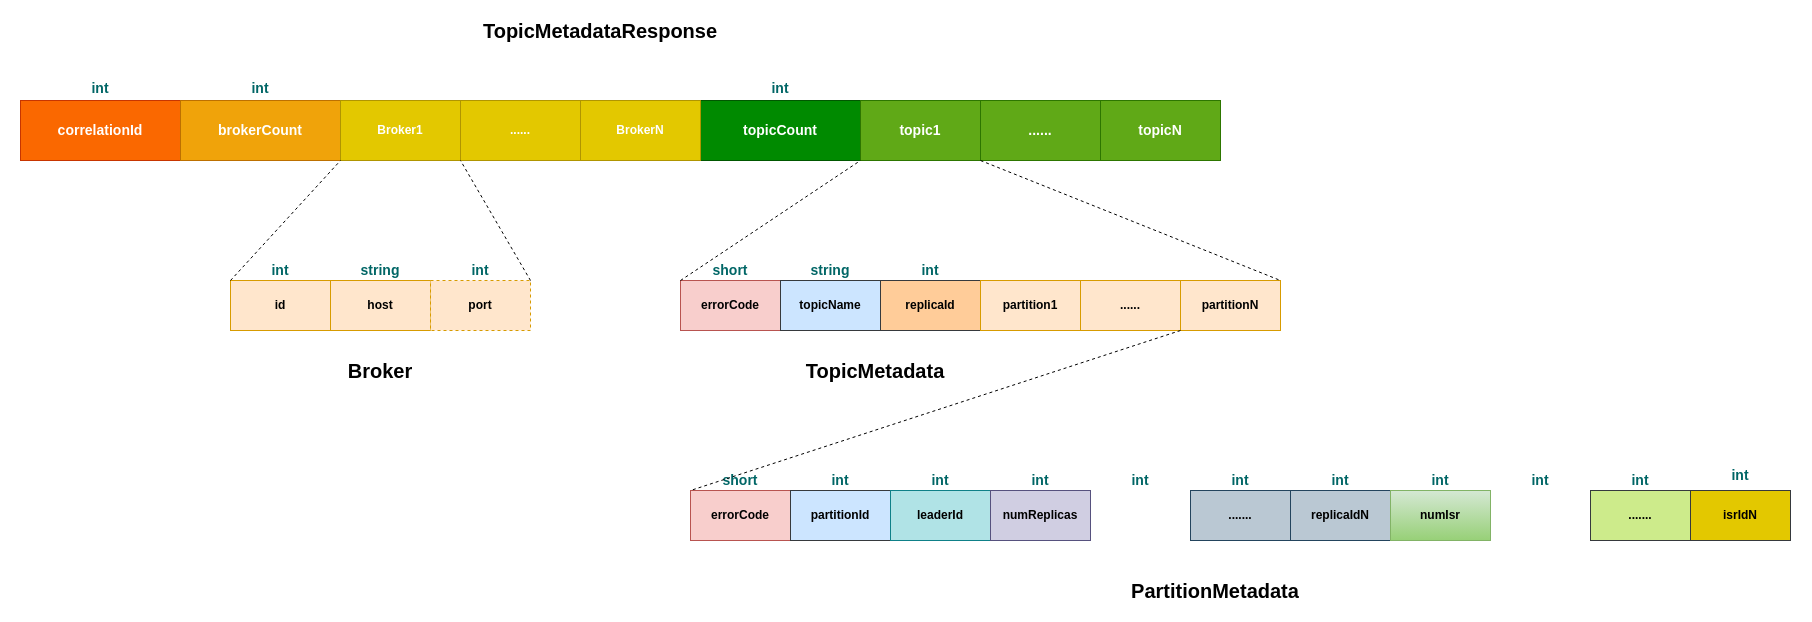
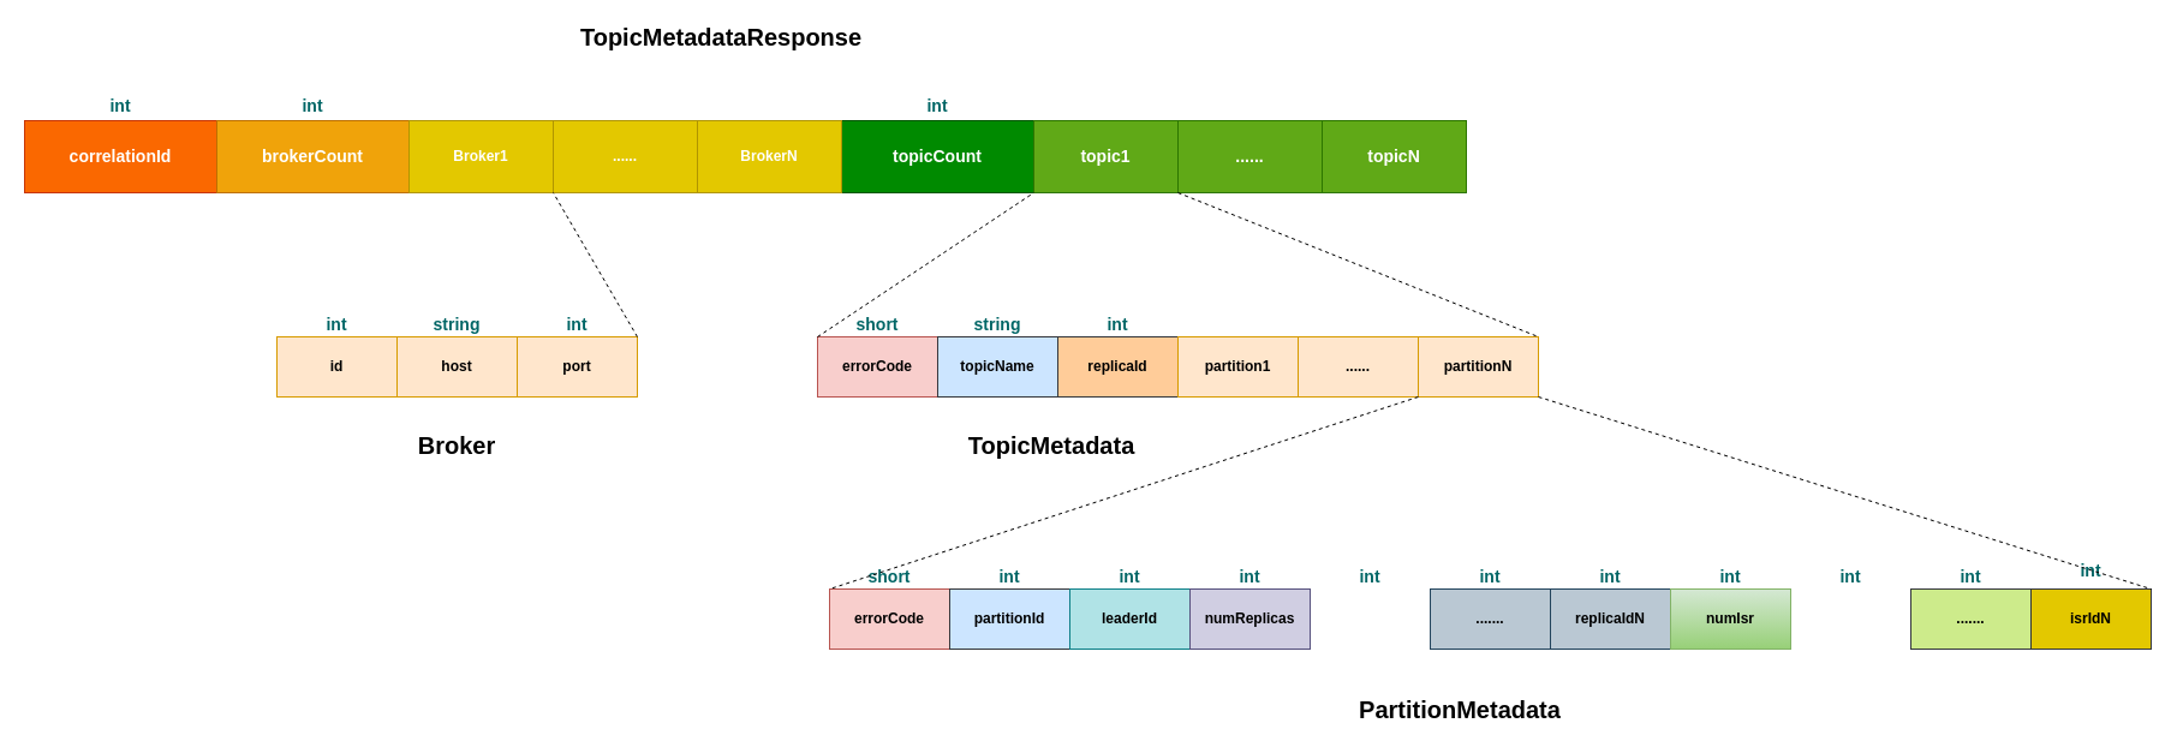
  <mxCell id="0" />
  <mxCell id="1" parent="0" />
  <mxCell id="2" value="correlationId" style="rounded=0;whiteSpace=wrap;html=1;fontSize=14;fillColor=#fa6800;strokeColor=#C73500;fontColor=#ffffff;fontStyle=1" vertex="1" parent="1"><mxGeometry x="20" y="100" width="160" height="60" as="geometry" /></mxCell>
  <mxCell id="3" value="brokerCount" style="rounded=0;whiteSpace=wrap;html=1;fontSize=14;fillColor=#f0a30a;strokeColor=#BD7000;fontColor=#ffffff;fontStyle=1" vertex="1" parent="1"><mxGeometry x="180" y="100" width="160" height="60" as="geometry" /></mxCell>
  <mxCell id="4" value="topicCount" style="rounded=0;whiteSpace=wrap;html=1;fontSize=14;fillColor=#008a00;strokeColor=#005700;fontColor=#ffffff;fontStyle=1" vertex="1" parent="1"><mxGeometry x="700" y="100" width="160" height="60" as="geometry" /></mxCell>
  <mxCell id="5" value="topic1" style="rounded=0;whiteSpace=wrap;html=1;fontSize=14;fillColor=#60a917;strokeColor=#2D7600;fontColor=#ffffff;fontStyle=1" vertex="1" parent="1"><mxGeometry x="860" y="100" width="120" height="60" as="geometry" /></mxCell>
  <mxCell id="6" value="......" style="rounded=0;whiteSpace=wrap;html=1;fontSize=14;fillColor=#60a917;strokeColor=#2D7600;fontColor=#ffffff;fontStyle=1" vertex="1" parent="1"><mxGeometry x="980" y="100" width="120" height="60" as="geometry" /></mxCell>
  <mxCell id="7" value="topicN" style="rounded=0;whiteSpace=wrap;html=1;fontSize=14;fillColor=#60a917;strokeColor=#2D7600;fontColor=#ffffff;fontStyle=1" vertex="1" parent="1"><mxGeometry x="1100" y="100" width="120" height="60" as="geometry" /></mxCell>
  <mxCell id="8" value="int" style="text;html=1;strokeColor=none;fillColor=none;align=center;verticalAlign=middle;whiteSpace=wrap;rounded=0;fontSize=14;fontStyle=1;fontColor=#006666;" vertex="1" parent="1"><mxGeometry x="80" y="78" width="40" height="20" as="geometry" /></mxCell>
  <mxCell id="9" value="int" style="text;html=1;strokeColor=none;fillColor=none;align=center;verticalAlign=middle;whiteSpace=wrap;rounded=0;fontSize=14;fontStyle=1;fontColor=#006666;" vertex="1" parent="1"><mxGeometry x="760" y="78" width="40" height="20" as="geometry" /></mxCell>
  <mxCell id="10" value="int" style="text;html=1;strokeColor=none;fillColor=none;align=center;verticalAlign=middle;whiteSpace=wrap;rounded=0;fontSize=14;fontStyle=1;fontColor=#006666;" vertex="1" parent="1"><mxGeometry x="240" y="78" width="40" height="20" as="geometry" /></mxCell>
  <mxCell id="11" value="string" style="text;html=1;strokeColor=none;fillColor=none;align=center;verticalAlign=middle;whiteSpace=wrap;rounded=0;fontSize=14;fontStyle=1;fontColor=#006666;" vertex="1" parent="1"><mxGeometry x="360" y="260" width="40" height="20" as="geometry" /></mxCell>
  <mxCell id="12" value="Broker1" style="rounded=0;whiteSpace=wrap;html=1;fillColor=#e3c800;strokeColor=#B09500;fontColor=#ffffff;fontStyle=1" vertex="1" parent="1"><mxGeometry x="340" y="100" width="120" height="60" as="geometry" /></mxCell>
  <mxCell id="13" value="......" style="rounded=0;whiteSpace=wrap;html=1;fillColor=#e3c800;strokeColor=#B09500;fontColor=#ffffff;fontStyle=1" vertex="1" parent="1"><mxGeometry x="460" y="100" width="120" height="60" as="geometry" /></mxCell>
  <mxCell id="14" value="BrokerN" style="rounded=0;whiteSpace=wrap;html=1;fillColor=#e3c800;strokeColor=#B09500;fontColor=#ffffff;fontStyle=1" vertex="1" parent="1"><mxGeometry x="580" y="100" width="120" height="60" as="geometry" /></mxCell>
  <mxCell id="15" value="id" style="rounded=0;whiteSpace=wrap;html=1;fillColor=#ffe6cc;strokeColor=#d79b00;fontStyle=1" vertex="1" parent="1"><mxGeometry x="230" y="280" width="100" height="50" as="geometry" /></mxCell>
  <mxCell id="16" value="host" style="rounded=0;whiteSpace=wrap;html=1;fillColor=#ffe6cc;strokeColor=#d79b00;fontStyle=1" vertex="1" parent="1"><mxGeometry x="330" y="280" width="100" height="50" as="geometry" /></mxCell>
- <mxCell id="17" value="port" style="rounded=0;whiteSpace=wrap;html=1;fillColor=#ffe6cc;strokeColor=#d79b00;fontStyle=1;dashed=1;" vertex="1" parent="1"><mxGeometry x="430" y="280" width="100" height="50" as="geometry" /></mxCell>
+ <mxCell id="17" value="port" style="rounded=0;whiteSpace=wrap;html=1;fillColor=#ffe6cc;strokeColor=#d79b00;fontStyle=1" vertex="1" parent="1"><mxGeometry x="430" y="280" width="100" height="50" as="geometry" /></mxCell>
  <mxCell id="18" value="errorCode" style="rounded=0;whiteSpace=wrap;html=1;fillColor=#f8cecc;strokeColor=#b85450;fontStyle=1" vertex="1" parent="1"><mxGeometry x="680" y="280" width="100" height="50" as="geometry" /></mxCell>
  <mxCell id="19" value="topicName" style="rounded=0;whiteSpace=wrap;html=1;fillColor=#cce5ff;strokeColor=#36393d;fontStyle=1" vertex="1" parent="1"><mxGeometry x="780" y="280" width="100" height="50" as="geometry" /></mxCell>
  <mxCell id="20" value="replicaId" style="rounded=0;whiteSpace=wrap;html=1;fillColor=#ffcc99;strokeColor=#36393d;fontStyle=1" vertex="1" parent="1"><mxGeometry x="880" y="280" width="100" height="50" as="geometry" /></mxCell>
  <mxCell id="21" value="partition1" style="rounded=0;whiteSpace=wrap;html=1;fillColor=#ffe6cc;strokeColor=#d79b00;fontStyle=1" vertex="1" parent="1"><mxGeometry x="980" y="280" width="100" height="50" as="geometry" /></mxCell>
  <mxCell id="22" value="......" style="rounded=0;whiteSpace=wrap;html=1;fillColor=#ffe6cc;strokeColor=#d79b00;fontStyle=1" vertex="1" parent="1"><mxGeometry x="1080" y="280" width="100" height="50" as="geometry" /></mxCell>
  <mxCell id="23" value="partitionN" style="rounded=0;whiteSpace=wrap;html=1;fillColor=#ffe6cc;strokeColor=#d79b00;fontStyle=1" vertex="1" parent="1"><mxGeometry x="1180" y="280" width="100" height="50" as="geometry" /></mxCell>
  <mxCell id="24" value="int" style="text;html=1;strokeColor=none;fillColor=none;align=center;verticalAlign=middle;whiteSpace=wrap;rounded=0;fontSize=14;fontStyle=1;fontColor=#006666;" vertex="1" parent="1"><mxGeometry x="910" y="260" width="40" height="20" as="geometry" /></mxCell>
  <mxCell id="25" value="short" style="text;html=1;strokeColor=none;fillColor=none;align=center;verticalAlign=middle;whiteSpace=wrap;rounded=0;fontSize=14;fontStyle=1;fontColor=#006666;" vertex="1" parent="1"><mxGeometry x="710" y="260" width="40" height="20" as="geometry" /></mxCell>
  <mxCell id="26" value="string" style="text;html=1;strokeColor=none;fillColor=none;align=center;verticalAlign=middle;whiteSpace=wrap;rounded=0;fontSize=14;fontStyle=1;fontColor=#006666;" vertex="1" parent="1"><mxGeometry x="810" y="260" width="40" height="20" as="geometry" /></mxCell>
  <mxCell id="27" value="int" style="text;html=1;strokeColor=none;fillColor=none;align=center;verticalAlign=middle;whiteSpace=wrap;rounded=0;fontSize=14;fontStyle=1;fontColor=#006666;" vertex="1" parent="1"><mxGeometry x="260" y="260" width="40" height="20" as="geometry" /></mxCell>
  <mxCell id="28" value="int" style="text;html=1;strokeColor=none;fillColor=none;align=center;verticalAlign=middle;whiteSpace=wrap;rounded=0;fontSize=14;fontStyle=1;fontColor=#006666;" vertex="1" parent="1"><mxGeometry x="460" y="260" width="40" height="20" as="geometry" /></mxCell>
- <mxCell id="29" value="" style="endArrow=none;dashed=1;html=1;exitX=0;exitY=0;exitDx=0;exitDy=0;entryX=0;entryY=1;entryDx=0;entryDy=0;" edge="1" parent="1" source="15" target="12"><mxGeometry width="50" height="50" relative="1" as="geometry"><mxPoint x="840" y="200" as="sourcePoint" /><mxPoint x="890" y="150" as="targetPoint" /></mxGeometry></mxCell>
  <mxCell id="30" value="" style="endArrow=none;dashed=1;html=1;exitX=1;exitY=0;exitDx=0;exitDy=0;entryX=0;entryY=1;entryDx=0;entryDy=0;" edge="1" parent="1" source="17" target="13"><mxGeometry width="50" height="50" relative="1" as="geometry"><mxPoint x="240" y="290" as="sourcePoint" /><mxPoint x="350" y="170" as="targetPoint" /></mxGeometry></mxCell>
  <mxCell id="31" value="Broker" style="text;html=1;strokeColor=none;fillColor=none;align=center;verticalAlign=middle;whiteSpace=wrap;rounded=0;fontSize=20;fontStyle=1" vertex="1" parent="1"><mxGeometry x="335" y="360" width="90" height="20" as="geometry" /></mxCell>
  <mxCell id="32" value="errorCode" style="rounded=0;whiteSpace=wrap;html=1;fontStyle=1;fillColor=#f8cecc;strokeColor=#b85450;" vertex="1" parent="1"><mxGeometry x="690" y="490" width="100" height="50" as="geometry" /></mxCell>
  <mxCell id="33" value="partitionId" style="rounded=0;whiteSpace=wrap;html=1;fontStyle=1;fillColor=#cce5ff;strokeColor=#36393d;" vertex="1" parent="1"><mxGeometry x="790" y="490" width="100" height="50" as="geometry" /></mxCell>
  <mxCell id="34" value="short" style="text;html=1;strokeColor=none;fillColor=none;align=center;verticalAlign=middle;whiteSpace=wrap;rounded=0;fontSize=14;fontStyle=1;fontColor=#006666;" vertex="1" parent="1"><mxGeometry x="720" y="470" width="40" height="20" as="geometry" /></mxCell>
  <mxCell id="35" value="int" style="text;html=1;strokeColor=none;fillColor=none;align=center;verticalAlign=middle;whiteSpace=wrap;rounded=0;fontSize=14;fontStyle=1;fontColor=#006666;" vertex="1" parent="1"><mxGeometry x="820" y="470" width="40" height="20" as="geometry" /></mxCell>
  <mxCell id="36" value="leaderId" style="rounded=0;whiteSpace=wrap;html=1;fontStyle=1;fillColor=#b0e3e6;strokeColor=#0e8088;" vertex="1" parent="1"><mxGeometry x="890" y="490" width="100" height="50" as="geometry" /></mxCell>
  <mxCell id="37" value="int" style="text;html=1;strokeColor=none;fillColor=none;align=center;verticalAlign=middle;whiteSpace=wrap;rounded=0;fontSize=14;fontStyle=1;fontColor=#006666;" vertex="1" parent="1"><mxGeometry x="920" y="470" width="40" height="20" as="geometry" /></mxCell>
  <mxCell id="38" value="numReplicas" style="rounded=0;whiteSpace=wrap;html=1;fontStyle=1;fillColor=#d0cee2;strokeColor=#56517e;" vertex="1" parent="1"><mxGeometry x="990" y="490" width="100" height="50" as="geometry" /></mxCell>
  <mxCell id="39" value="int" style="text;html=1;strokeColor=none;fillColor=none;align=center;verticalAlign=middle;whiteSpace=wrap;rounded=0;fontSize=14;fontStyle=1;fontColor=#006666;" vertex="1" parent="1"><mxGeometry x="1020" y="470" width="40" height="20" as="geometry" /></mxCell>
  <mxCell id="40" value="int" style="text;html=1;strokeColor=none;fillColor=none;align=center;verticalAlign=middle;whiteSpace=wrap;rounded=0;fontSize=14;fontStyle=1;fontColor=#006666;" vertex="1" parent="1"><mxGeometry x="1120" y="470" width="40" height="20" as="geometry" /></mxCell>
  <mxCell id="41" value="......." style="rounded=0;whiteSpace=wrap;html=1;fontStyle=1;fillColor=#bac8d3;strokeColor=#23445d;" vertex="1" parent="1"><mxGeometry x="1190" y="490" width="100" height="50" as="geometry" /></mxCell>
  <mxCell id="42" value="int" style="text;html=1;strokeColor=none;fillColor=none;align=center;verticalAlign=middle;whiteSpace=wrap;rounded=0;fontSize=14;fontStyle=1;fontColor=#006666;" vertex="1" parent="1"><mxGeometry x="1220" y="470" width="40" height="20" as="geometry" /></mxCell>
  <mxCell id="43" value="replicaIdN" style="rounded=0;whiteSpace=wrap;html=1;fontStyle=1;fillColor=#bac8d3;strokeColor=#23445d;" vertex="1" parent="1"><mxGeometry x="1290" y="490" width="100" height="50" as="geometry" /></mxCell>
  <mxCell id="44" value="int" style="text;html=1;strokeColor=none;fillColor=none;align=center;verticalAlign=middle;whiteSpace=wrap;rounded=0;fontSize=14;fontStyle=1;fontColor=#006666;" vertex="1" parent="1"><mxGeometry x="1320" y="470" width="40" height="20" as="geometry" /></mxCell>
  <mxCell id="45" value="numIsr" style="rounded=0;whiteSpace=wrap;html=1;fontStyle=1;fillColor=#d5e8d4;strokeColor=#82b366;gradientColor=#97d077;" vertex="1" parent="1"><mxGeometry x="1390" y="490" width="100" height="50" as="geometry" /></mxCell>
  <mxCell id="46" value="int" style="text;html=1;strokeColor=none;fillColor=none;align=center;verticalAlign=middle;whiteSpace=wrap;rounded=0;fontSize=14;fontStyle=1;fontColor=#006666;" vertex="1" parent="1"><mxGeometry x="1420" y="470" width="40" height="20" as="geometry" /></mxCell>
  <mxCell id="47" value="int" style="text;html=1;strokeColor=none;fillColor=none;align=center;verticalAlign=middle;whiteSpace=wrap;rounded=0;fontSize=14;fontStyle=1;fontColor=#006666;" vertex="1" parent="1"><mxGeometry x="1520" y="470" width="40" height="20" as="geometry" /></mxCell>
  <mxCell id="48" value="......." style="rounded=0;whiteSpace=wrap;html=1;fontStyle=1;fillColor=#cdeb8b;strokeColor=#36393d;" vertex="1" parent="1"><mxGeometry x="1590" y="490" width="100" height="50" as="geometry" /></mxCell>
  <mxCell id="49" value="int" style="text;html=1;strokeColor=none;fillColor=none;align=center;verticalAlign=middle;whiteSpace=wrap;rounded=0;fontSize=14;fontStyle=1;fontColor=#006666;" vertex="1" parent="1"><mxGeometry x="1620" y="470" width="40" height="20" as="geometry" /></mxCell>
  <mxCell id="50" value="isrIdN" style="rounded=0;whiteSpace=wrap;html=1;fontStyle=1;fillColor=#e3c800;strokeColor=#36393d;" vertex="1" parent="1"><mxGeometry x="1690" y="490" width="100" height="50" as="geometry" /></mxCell>
  <mxCell id="51" value="int" style="text;html=1;strokeColor=none;fillColor=none;align=center;verticalAlign=middle;whiteSpace=wrap;rounded=0;fontSize=14;fontStyle=1;fontColor=#006666;" vertex="1" parent="1"><mxGeometry x="1720" y="470" width="40" height="10" as="geometry" /></mxCell>
  <mxCell id="52" value="" style="endArrow=none;dashed=1;html=1;fontSize=20;exitX=0;exitY=0;exitDx=0;exitDy=0;entryX=1;entryY=1;entryDx=0;entryDy=0;" edge="1" parent="1" source="18" target="4"><mxGeometry width="50" height="50" relative="1" as="geometry"><mxPoint x="1090" y="240" as="sourcePoint" /><mxPoint x="1140" y="190" as="targetPoint" /></mxGeometry></mxCell>
  <mxCell id="53" value="" style="endArrow=none;dashed=1;html=1;fontSize=20;exitX=0;exitY=1;exitDx=0;exitDy=0;entryX=1;entryY=0;entryDx=0;entryDy=0;" edge="1" parent="1" source="6" target="23"><mxGeometry width="50" height="50" relative="1" as="geometry"><mxPoint x="1090" y="240" as="sourcePoint" /><mxPoint x="1140" y="190" as="targetPoint" /></mxGeometry></mxCell>
  <mxCell id="54" value="" style="endArrow=none;dashed=1;html=1;fontSize=20;exitX=1;exitY=1;exitDx=0;exitDy=0;entryX=0;entryY=0;entryDx=0;entryDy=0;" edge="1" parent="1" source="22" target="32"><mxGeometry width="50" height="50" relative="1" as="geometry"><mxPoint x="970" y="240" as="sourcePoint" /><mxPoint x="1020" y="190" as="targetPoint" /></mxGeometry></mxCell>
+ <mxCell id="55" value="" style="endArrow=none;dashed=1;html=1;fontSize=20;exitX=1;exitY=1;exitDx=0;exitDy=0;entryX=1;entryY=0;entryDx=0;entryDy=0;" edge="1" parent="1" source="23" target="50"><mxGeometry width="50" height="50" relative="1" as="geometry"><mxPoint x="970" y="240" as="sourcePoint" /><mxPoint x="1020" y="190" as="targetPoint" /></mxGeometry></mxCell>
  <mxCell id="56" value="TopicMetadata" style="text;html=1;strokeColor=none;fillColor=none;align=center;verticalAlign=middle;whiteSpace=wrap;rounded=0;fontSize=20;fontStyle=1" vertex="1" parent="1"><mxGeometry x="780" y="360" width="190" height="20" as="geometry" /></mxCell>
  <mxCell id="57" value="PartitionMetadata" style="text;html=1;strokeColor=none;fillColor=none;align=center;verticalAlign=middle;whiteSpace=wrap;rounded=0;fontSize=20;fontStyle=1" vertex="1" parent="1"><mxGeometry x="1120" y="580" width="190" height="20" as="geometry" /></mxCell>
  <mxCell id="58" value="TopicMetadataResponse" style="text;html=1;strokeColor=none;fillColor=none;align=center;verticalAlign=middle;whiteSpace=wrap;rounded=0;fontSize=20;fontStyle=1" vertex="1" parent="1"><mxGeometry x="460" y="20" width="280" height="20" as="geometry" /></mxCell>
